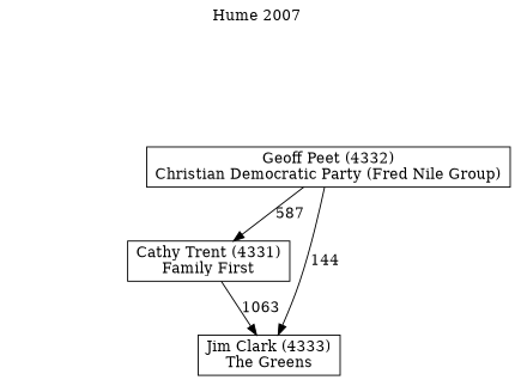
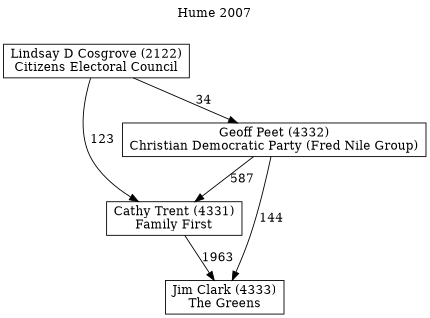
  digraph {
    fontname="DejaVu Serif"
    label="Hume 2007"
    labelloc=t
    mclimit=10
    node [fontname="DejaVu Serif" shape=box]
    edge [fontname="DejaVu Serif"]
    n1 [label="Cathy Trent (4331)\nFamily First"]
    n2 [label="Jim Clark (4333)\nThe Greens"]
    n3 [label="Geoff Peet (4332)\nChristian Democratic Party (Fred Nile Group)"]
-   n1 -> n2 [label=1063]
+   n4 [label="Lindsay D Cosgrove (2122)\nCitizens Electoral Council"]
+   n1 -> n2 [label=1963]
    n3 -> n1 [label=587]
    n3 -> n2 [label=144]
+   n4 -> n1 [label=123]
+   n4 -> n3 [label=34]
  }
